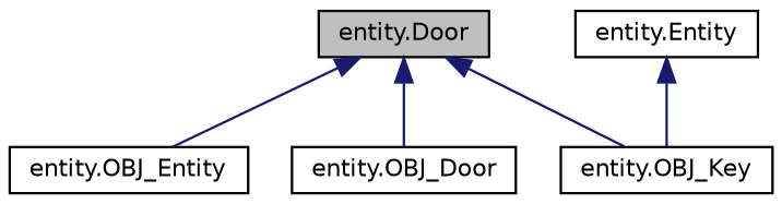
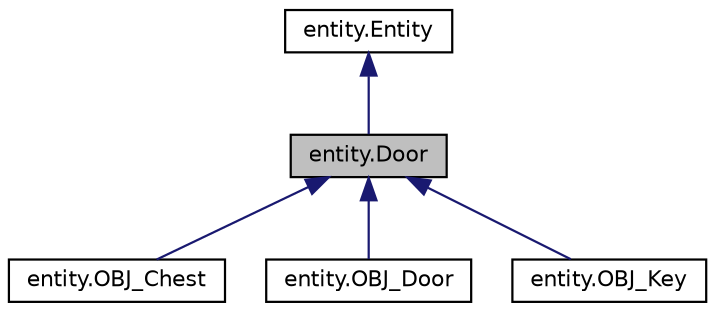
  digraph {
    node [color=black fillcolor=white fontname=Helvetica fontsize=10 shape=record style=filled]
    edge [color=midnightblue dir=back fontname=Helvetica fontsize=10 labelfontname=Helvetica labelfontsize=10 style=solid]
    n1 [fillcolor=grey75 fontcolor=black height=0.2 label="entity.Door" width=0.4]
-   n2 [height=0.2 label="entity.OBJ_Entity" width=0.4]
+   n2 [height=0.2 label="entity.OBJ_Chest" width=0.4]
    n3 [height=0.2 label="entity.OBJ_Door" width=0.4]
    n4 [height=0.2 label="entity.OBJ_Key" width=0.4]
    n5 [height=0.2 label="entity.Entity" width=0.4]
    n1 -> n2
    n1 -> n3
    n1 -> n4
-   n5 -> n4
+   n5 -> n1
  }
